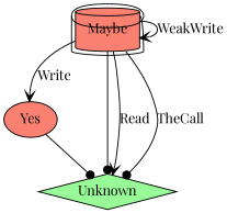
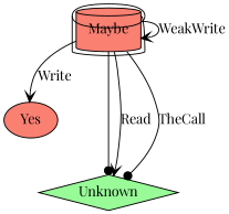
  digraph {
    fontname="Playfair Display"
    node [fillcolor=salmon fontname="Playfair Display" style=filled]
    edge [arrowhead=vee fontname="Playfair Display"]
    Maybe [peripheries=2 shape=cylinder]
    Yes [shape=ellipse]
    Unknown [fillcolor=palegreen shape=diamond]
    Maybe -> Maybe [label=WeakWrite]
    Maybe -> Yes [label=Write]
    Maybe -> Unknown [arrowhead=dot]
    Maybe -> Unknown [label=Read]
    Maybe -> Unknown [arrowhead=dot label=TheCall]
-   Yes -> Unknown [arrowhead=dot]
  }
